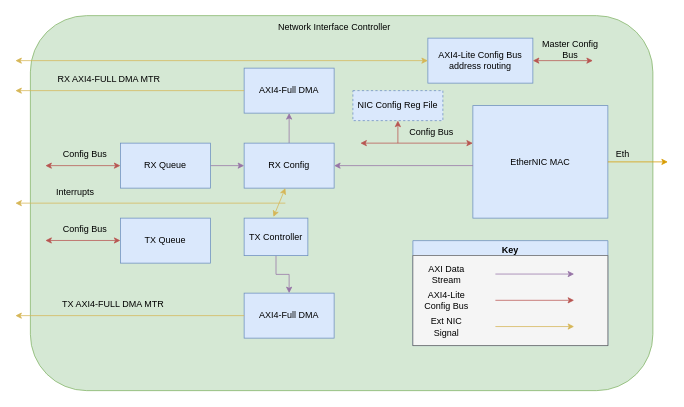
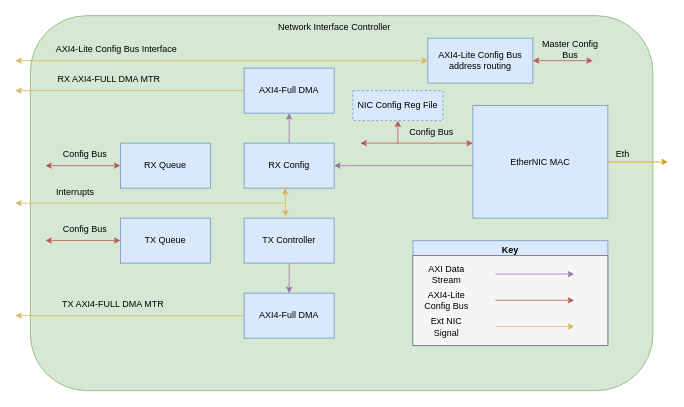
  <mxCell id="0" />
  <mxCell id="1" parent="0" />
  <mxCell id="2" value="" style="rounded=1;whiteSpace=wrap;html=1;fillColor=#d5e8d4;strokeColor=#82b366;" vertex="1" parent="1"><mxGeometry x="40" y="20" width="830" height="500" as="geometry" /></mxCell>
  <mxCell id="3" value="EtherNIC MAC" style="rounded=0;whiteSpace=wrap;html=1;fillColor=#dae8fc;strokeColor=#6c8ebf;" vertex="1" parent="1"><mxGeometry x="630" y="140" width="180" height="150" as="geometry" /></mxCell>
  <mxCell id="4" value="" style="endArrow=classic;html=1;rounded=0;exitX=1;exitY=0.5;exitDx=0;exitDy=0;fillColor=#ffe6cc;strokeColor=#d79b00;" edge="1" parent="1" source="3"><mxGeometry width="50" height="50" relative="1" as="geometry"><mxPoint x="500" y="280" as="sourcePoint" /><mxPoint x="890" y="215" as="targetPoint" /></mxGeometry></mxCell>
  <mxCell id="5" value="Eth" style="text;html=1;strokeColor=none;fillColor=none;align=center;verticalAlign=middle;whiteSpace=wrap;rounded=0;" vertex="1" parent="1"><mxGeometry x="800" y="190" width="60" height="30" as="geometry" /></mxCell>
  <mxCell id="6" value="" style="edgeStyle=orthogonalEdgeStyle;rounded=0;orthogonalLoop=1;jettySize=auto;html=1;startArrow=none;startFill=0;endArrow=classic;endFill=1;fillColor=#e1d5e7;strokeColor=#9673a6;" edge="1" parent="1" source="7" target="16"><mxGeometry relative="1" as="geometry" /></mxCell>
  <mxCell id="7" value="RX Config" style="rounded=0;whiteSpace=wrap;html=1;fillColor=#dae8fc;strokeColor=#6c8ebf;" vertex="1" parent="1"><mxGeometry x="325" y="190" width="120" height="60" as="geometry" /></mxCell>
  <mxCell id="8" value="" style="edgeStyle=orthogonalEdgeStyle;rounded=0;orthogonalLoop=1;jettySize=auto;html=1;startArrow=none;startFill=0;endArrow=classic;endFill=1;fillColor=#e1d5e7;strokeColor=#9673a6;" edge="1" parent="1" source="9" target="17"><mxGeometry relative="1" as="geometry" /></mxCell>
- <mxCell id="9" value="TX Controller" style="rounded=0;whiteSpace=wrap;html=1;fillColor=#dae8fc;strokeColor=#6c8ebf;" vertex="1" parent="1"><mxGeometry x="325" y="290" width="85" height="50" as="geometry" /></mxCell>
+ <mxCell id="9" value="TX Controller" style="rounded=0;whiteSpace=wrap;html=1;fillColor=#dae8fc;strokeColor=#6c8ebf;" vertex="1" parent="1"><mxGeometry x="325" y="290" width="120" height="60" as="geometry" /></mxCell>
  <mxCell id="10" value="TX Queue" style="rounded=0;whiteSpace=wrap;html=1;fillColor=#dae8fc;strokeColor=#6c8ebf;" vertex="1" parent="1"><mxGeometry x="160" y="290" width="120" height="60" as="geometry" /></mxCell>
  <mxCell id="11" value="" style="endArrow=none;html=1;rounded=0;exitX=1;exitY=0.5;exitDx=0;exitDy=0;entryX=0;entryY=0.533;entryDx=0;entryDy=0;entryPerimeter=0;endFill=0;startArrow=classic;startFill=1;fillColor=#e1d5e7;strokeColor=#9673a6;" edge="1" parent="1" source="7" target="3"><mxGeometry width="50" height="50" relative="1" as="geometry"><mxPoint x="500" y="250" as="sourcePoint" /><mxPoint x="550" y="200" as="targetPoint" /></mxGeometry></mxCell>
  <mxCell id="12" value="NIC Config Reg File" style="rounded=0;whiteSpace=wrap;html=1;fillColor=#dae8fc;strokeColor=#6c8ebf;dashed=1;" vertex="1" parent="1"><mxGeometry x="470" y="120" width="120" height="40" as="geometry" /></mxCell>
  <mxCell id="13" value="" style="endArrow=classic;html=1;rounded=0;entryX=0.5;entryY=1;entryDx=0;entryDy=0;fillColor=#f8cecc;strokeColor=#b85450;" edge="1" parent="1" target="12"><mxGeometry width="50" height="50" relative="1" as="geometry"><mxPoint x="530" y="190" as="sourcePoint" /><mxPoint x="550" y="340" as="targetPoint" /></mxGeometry></mxCell>
- <mxCell id="14" value="" style="edgeStyle=orthogonalEdgeStyle;rounded=0;orthogonalLoop=1;jettySize=auto;html=1;startArrow=none;startFill=0;endArrow=classic;endFill=1;fillColor=#e1d5e7;strokeColor=#9673a6;" edge="1" parent="1" source="15" target="7"><mxGeometry relative="1" as="geometry" /></mxCell>
  <mxCell id="15" value="RX Queue" style="rounded=0;whiteSpace=wrap;html=1;fillColor=#dae8fc;strokeColor=#6c8ebf;" vertex="1" parent="1"><mxGeometry x="160" y="190" width="120" height="60" as="geometry" /></mxCell>
  <mxCell id="16" value="AXI4-Full DMA" style="rounded=0;whiteSpace=wrap;html=1;fillColor=#dae8fc;strokeColor=#6c8ebf;" vertex="1" parent="1"><mxGeometry x="325" y="90" width="120" height="60" as="geometry" /></mxCell>
  <mxCell id="17" value="AXI4-Full DMA" style="rounded=0;whiteSpace=wrap;html=1;fillColor=#dae8fc;strokeColor=#6c8ebf;" vertex="1" parent="1"><mxGeometry x="325" y="390" width="120" height="60" as="geometry" /></mxCell>
  <mxCell id="18" value="" style="endArrow=classic;html=1;rounded=0;exitX=0;exitY=0.5;exitDx=0;exitDy=0;fillColor=#fff2cc;strokeColor=#d6b656;" edge="1" parent="1" source="16"><mxGeometry width="50" height="50" relative="1" as="geometry"><mxPoint x="260" y="310" as="sourcePoint" /><mxPoint y="120" as="targetPoint" x="20" /></mxGeometry></mxCell>
  <mxCell id="19" value="" style="endArrow=classic;html=1;rounded=0;exitX=0;exitY=0.5;exitDx=0;exitDy=0;fillColor=#fff2cc;strokeColor=#d6b656;" edge="1" parent="1"><mxGeometry width="50" height="50" relative="1" as="geometry"><mxPoint x="325" y="420" as="sourcePoint" /><mxPoint y="420" as="targetPoint" x="20" /></mxGeometry></mxCell>
  <mxCell id="20" value="RX AXI4-FULL DMA MTR" style="text;html=1;strokeColor=none;fillColor=none;align=center;verticalAlign=middle;whiteSpace=wrap;rounded=0;" vertex="1" parent="1"><mxGeometry x="70" y="90" width="150" height="30" as="geometry" /></mxCell>
  <mxCell id="21" value="TX AXI4-FULL DMA MTR" style="text;html=1;strokeColor=none;fillColor=none;align=center;verticalAlign=middle;whiteSpace=wrap;rounded=0;" vertex="1" parent="1"><mxGeometry x="77.5" y="390" width="145" height="30" as="geometry" /></mxCell>
  <mxCell id="22" value="" style="endArrow=classic;startArrow=classic;html=1;rounded=0;entryX=0.458;entryY=1;entryDx=0;entryDy=0;entryPerimeter=0;exitX=0.46;exitY=-0.033;exitDx=0;exitDy=0;exitPerimeter=0;fillColor=#fff2cc;strokeColor=#d6b656;" edge="1" parent="1" source="9" target="7"><mxGeometry width="50" height="50" relative="1" as="geometry"><mxPoint x="260" y="320" as="sourcePoint" /><mxPoint x="310" y="270" as="targetPoint" /></mxGeometry></mxCell>
  <mxCell id="23" value="" style="endArrow=classic;html=1;rounded=0;fillColor=#fff2cc;strokeColor=#d6b656;" edge="1" parent="1"><mxGeometry width="50" height="50" relative="1" as="geometry"><mxPoint x="380" y="270" as="sourcePoint" /><mxPoint y="270" as="targetPoint" x="20" /></mxGeometry></mxCell>
  <mxCell id="24" value="Interrupts" style="text;html=1;strokeColor=none;fillColor=none;align=center;verticalAlign=middle;whiteSpace=wrap;rounded=0;" vertex="1" parent="1"><mxGeometry x="70" y="240" width="60" height="30" as="geometry" /></mxCell>
  <mxCell id="25" value="" style="endArrow=classic;startArrow=classic;html=1;rounded=0;entryX=0;entryY=0.5;entryDx=0;entryDy=0;fillColor=#f8cecc;strokeColor=#b85450;" edge="1" parent="1" target="15"><mxGeometry width="50" height="50" relative="1" as="geometry"><mxPoint x="60" y="220" as="sourcePoint" /><mxPoint x="310" y="270" as="targetPoint" /></mxGeometry></mxCell>
  <mxCell id="26" value="Config Bus" style="text;html=1;strokeColor=none;fillColor=none;align=center;verticalAlign=middle;whiteSpace=wrap;rounded=0;" vertex="1" parent="1"><mxGeometry x="77.5" y="190" width="70" height="30" as="geometry" /></mxCell>
  <mxCell id="27" value="" style="endArrow=classic;startArrow=classic;html=1;rounded=0;entryX=0;entryY=0.5;entryDx=0;entryDy=0;fillColor=#f8cecc;strokeColor=#b85450;" edge="1" parent="1"><mxGeometry width="50" height="50" relative="1" as="geometry"><mxPoint x="60" y="319.8" as="sourcePoint" /><mxPoint x="160" y="319.8" as="targetPoint" /></mxGeometry></mxCell>
  <mxCell id="28" value="Config Bus" style="text;html=1;strokeColor=none;fillColor=none;align=center;verticalAlign=middle;whiteSpace=wrap;rounded=0;" vertex="1" parent="1"><mxGeometry x="77.5" y="290" width="70" height="30" as="geometry" /></mxCell>
  <mxCell id="29" value="Network Interface Controller" style="text;html=1;strokeColor=none;fillColor=none;align=center;verticalAlign=middle;whiteSpace=wrap;rounded=0;" vertex="1" parent="1"><mxGeometry x="358" y="20" width="175" height="30" as="geometry" /></mxCell>
  <mxCell id="30" value="AXI4-Lite Config Bus address routing" style="rounded=0;whiteSpace=wrap;html=1;fillColor=#dae8fc;strokeColor=#6c8ebf;" vertex="1" parent="1"><mxGeometry x="570" y="50" width="140" height="60" as="geometry" /></mxCell>
  <mxCell id="31" value="" style="endArrow=classic;html=1;rounded=0;exitX=0;exitY=0.5;exitDx=0;exitDy=0;startArrow=classic;startFill=1;fillColor=#fff2cc;strokeColor=#d6b656;" edge="1" parent="1" source="30"><mxGeometry width="50" height="50" relative="1" as="geometry"><mxPoint x="90" y="240" as="sourcePoint" /><mxPoint y="80" as="targetPoint" x="20" /></mxGeometry></mxCell>
  <mxCell id="32" value="" style="endArrow=classic;startArrow=classic;html=1;rounded=0;entryX=1;entryY=0.5;entryDx=0;entryDy=0;fillColor=#f8cecc;strokeColor=#b85450;" edge="1" parent="1" target="30"><mxGeometry width="50" height="50" relative="1" as="geometry"><mxPoint x="790" y="80" as="sourcePoint" /><mxPoint x="140" y="190" as="targetPoint" /></mxGeometry></mxCell>
+ <mxCell id="33" value="AXI4-Lite Config Bus Interface" style="text;html=1;strokeColor=none;fillColor=none;align=center;verticalAlign=middle;whiteSpace=wrap;rounded=0;" vertex="1" parent="1"><mxGeometry x="70" y="50" width="170" height="30" as="geometry" /></mxCell>
  <mxCell id="34" value="Master Config Bus" style="text;html=1;strokeColor=none;fillColor=none;align=center;verticalAlign=middle;whiteSpace=wrap;rounded=0;" vertex="1" parent="1"><mxGeometry x="720" y="50" width="80" height="30" as="geometry" /></mxCell>
  <mxCell id="35" value="" style="endArrow=classic;startArrow=classic;html=1;rounded=0;fillColor=#f8cecc;strokeColor=#b85450;" edge="1" parent="1"><mxGeometry width="50" height="50" relative="1" as="geometry"><mxPoint x="480" y="190" as="sourcePoint" /><mxPoint x="630" y="190" as="targetPoint" /></mxGeometry></mxCell>
  <mxCell id="36" value="Config Bus" style="text;html=1;strokeColor=none;fillColor=none;align=center;verticalAlign=middle;whiteSpace=wrap;rounded=0;" vertex="1" parent="1"><mxGeometry x="540" y="160" width="70" height="30" as="geometry" /></mxCell>
  <mxCell id="37" value="Key" style="swimlane;shadow=0;fillColor=#dae8fc;strokeColor=#6c8ebf;" vertex="1" parent="1"><mxGeometry x="550" y="320" width="260" height="140" as="geometry" /></mxCell>
  <mxCell id="38" value="" style="rounded=0;whiteSpace=wrap;html=1;shadow=0;fillColor=#f5f5f5;fontColor=#333333;strokeColor=#666666;" vertex="1" parent="37"><mxGeometry y="20" width="260" height="120" as="geometry" /></mxCell>
  <mxCell id="39" style="edgeStyle=orthogonalEdgeStyle;rounded=0;orthogonalLoop=1;jettySize=auto;html=1;exitX=0.5;exitY=1;exitDx=0;exitDy=0;startArrow=none;startFill=0;endArrow=classic;endFill=1;strokeWidth=1;" edge="1" parent="37" source="38" target="38"><mxGeometry relative="1" as="geometry" /></mxCell>
  <mxCell id="40" value="AXI Data Stream" style="text;html=1;strokeColor=none;fillColor=none;align=center;verticalAlign=middle;whiteSpace=wrap;rounded=0;shadow=0;" vertex="1" parent="37"><mxGeometry x="10" y="30" width="70" height="30" as="geometry" /></mxCell>
  <mxCell id="41" value="" style="endArrow=classic;html=1;rounded=0;fontSize=12;strokeWidth=1;fillColor=#e1d5e7;strokeColor=#9673a6;" edge="1" parent="37"><mxGeometry width="50" height="50" relative="1" as="geometry"><mxPoint x="110" y="44.58" as="sourcePoint" /><mxPoint x="215" y="44.58" as="targetPoint" /></mxGeometry></mxCell>
  <mxCell id="42" value="AXI4-Lite Config Bus" style="text;html=1;strokeColor=none;fillColor=none;align=center;verticalAlign=middle;whiteSpace=wrap;rounded=0;shadow=0;" vertex="1" parent="37"><mxGeometry x="10" y="65" width="70" height="30" as="geometry" /></mxCell>
  <mxCell id="43" value="" style="endArrow=classic;html=1;rounded=0;fontSize=12;strokeWidth=1;fillColor=#f8cecc;strokeColor=#b85450;" edge="1" parent="37"><mxGeometry width="50" height="50" relative="1" as="geometry"><mxPoint x="110" y="79.58" as="sourcePoint" /><mxPoint x="215" y="79.58" as="targetPoint" /></mxGeometry></mxCell>
  <mxCell id="44" value="Ext NIC Signal" style="text;html=1;strokeColor=none;fillColor=none;align=center;verticalAlign=middle;whiteSpace=wrap;rounded=0;shadow=0;" vertex="1" parent="37"><mxGeometry x="10" y="100" width="70" height="30" as="geometry" /></mxCell>
  <mxCell id="45" value="" style="endArrow=classic;html=1;rounded=0;fontSize=12;strokeWidth=1;fillColor=#fff2cc;strokeColor=#d6b656;" edge="1" parent="37"><mxGeometry width="50" height="50" relative="1" as="geometry"><mxPoint x="110" y="114.58" as="sourcePoint" /><mxPoint x="215" y="114.58" as="targetPoint" /></mxGeometry></mxCell>
